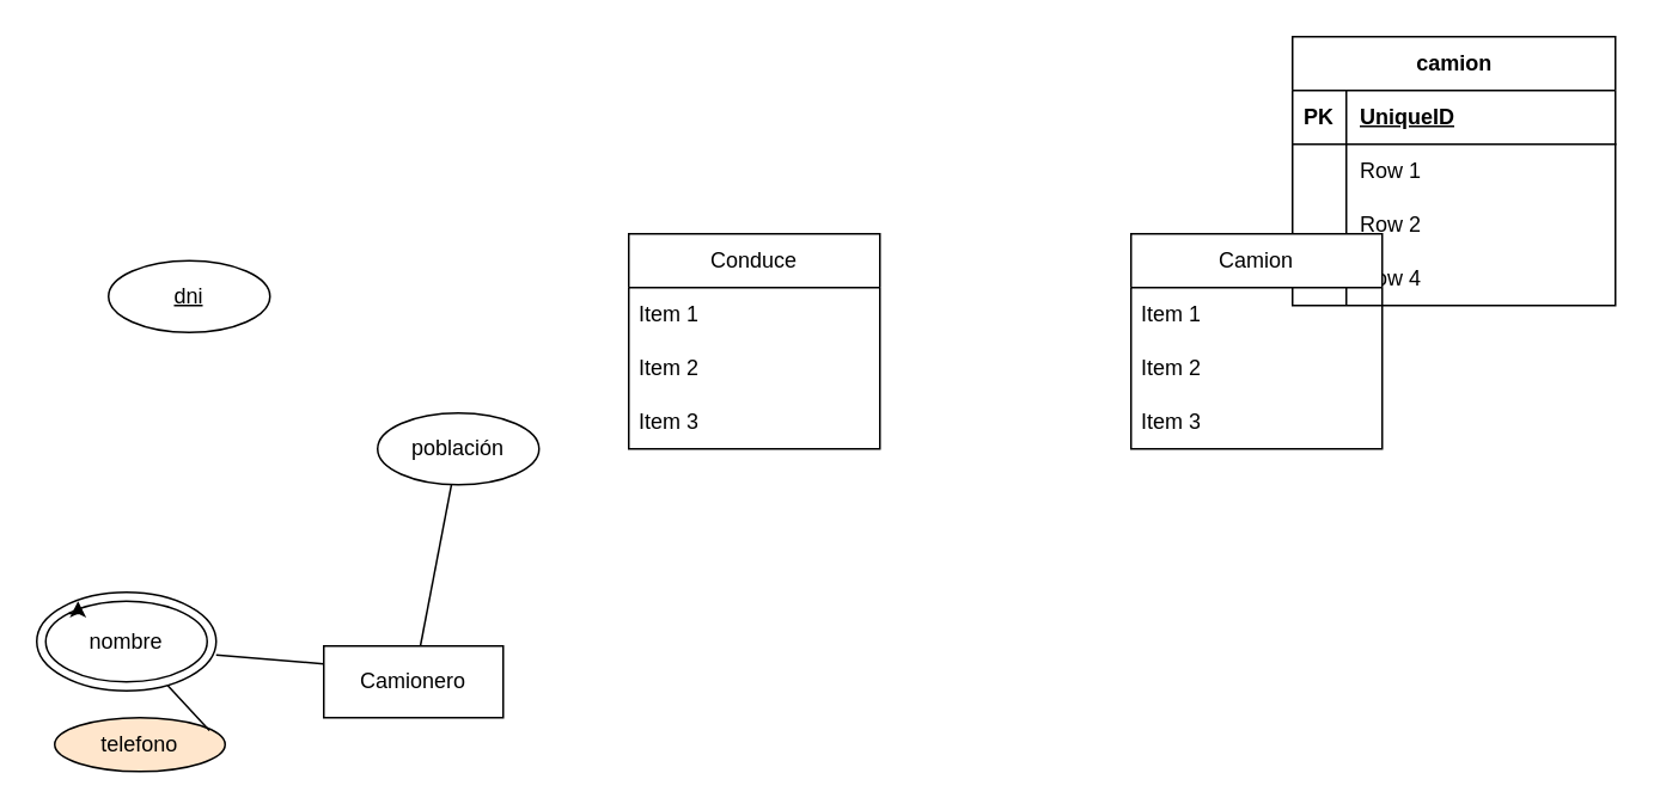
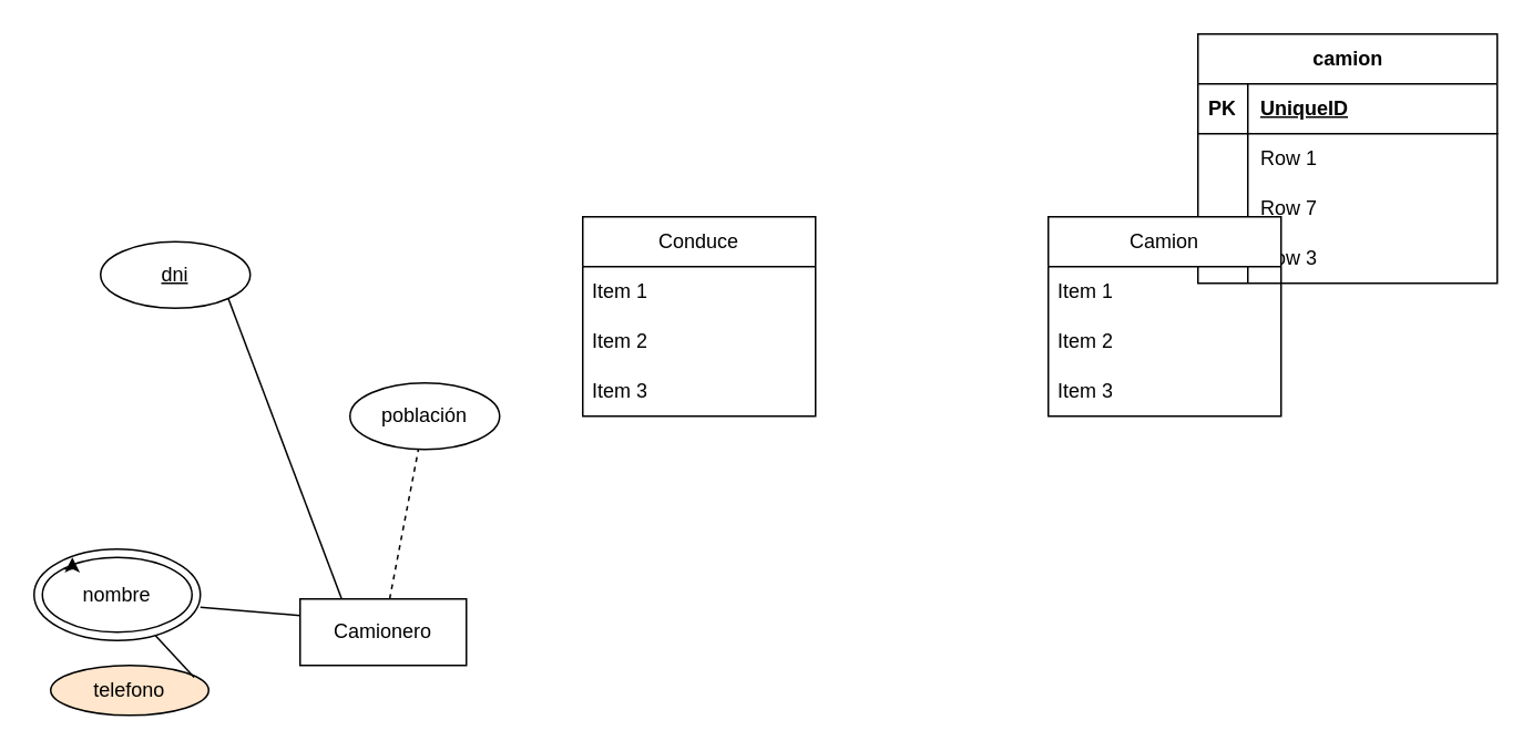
  <mxCell id="0" />
  <mxCell id="1" parent="0" />
  <mxCell id="2" value="Camionero" style="rounded=0;whiteSpace=wrap;html=1;" parent="1" vertex="1"><mxGeometry x="180" y="360" width="100" height="40" as="geometry" /></mxCell>
  <mxCell id="3" value="&lt;u&gt;dni&lt;/u&gt;" style="ellipse;whiteSpace=wrap;html=1;" parent="1" vertex="1"><mxGeometry x="60" y="145" width="90" height="40" as="geometry" /></mxCell>
  <mxCell id="4" value="población" style="ellipse;whiteSpace=wrap;html=1;" parent="1" vertex="1"><mxGeometry x="210" y="230" width="90" height="40" as="geometry" /></mxCell>
  <mxCell id="5" value="telefono" style="ellipse;whiteSpace=wrap;html=1;fillColor=#ffe6cc;" parent="1" vertex="1"><mxGeometry x="30" y="400" width="95" height="30" as="geometry" /></mxCell>
  <mxCell id="6" value="" style="endArrow=none;html=1;rounded=0;exitX=0.908;exitY=0.238;exitDx=0;exitDy=0;exitPerimeter=0;" parent="1" source="5" target="12" edge="1"><mxGeometry width="50" height="50" relative="1" as="geometry"><mxPoint x="140" y="360" as="sourcePoint" /><mxPoint x="190" y="310" as="targetPoint" /></mxGeometry></mxCell>
  <mxCell id="7" value="" style="endArrow=none;html=1;rounded=0;entryX=0;entryY=0.25;entryDx=0;entryDy=0;exitX=1;exitY=0.636;exitDx=0;exitDy=0;exitPerimeter=0;" parent="1" source="11" target="2" edge="1"><mxGeometry width="50" height="50" relative="1" as="geometry"><mxPoint x="110" y="360" as="sourcePoint" /><mxPoint x="180.711" y="370" as="targetPoint" /></mxGeometry></mxCell>
- <mxCell id="9" value="" style="endArrow=none;html=1;rounded=0;" parent="1" source="2" target="4" edge="1"><mxGeometry width="50" height="50" relative="1" as="geometry"><mxPoint x="230" y="350" as="sourcePoint" /><mxPoint x="190" y="310" as="targetPoint" /></mxGeometry></mxCell>
+ <mxCell id="8" value="" style="endArrow=none;html=1;rounded=0;entryX=1;entryY=1;entryDx=0;entryDy=0;exitX=0.25;exitY=0;exitDx=0;exitDy=0;" parent="1" source="2" target="3" edge="1"><mxGeometry width="50" height="50" relative="1" as="geometry"><mxPoint x="200" y="380" as="sourcePoint" /><mxPoint x="220" y="320" as="targetPoint" /></mxGeometry></mxCell>
+ <mxCell id="9" value="" style="endArrow=none;html=1;rounded=0;dashed=1;" parent="1" source="2" target="4" edge="1"><mxGeometry width="50" height="50" relative="1" as="geometry"><mxPoint x="230" y="350" as="sourcePoint" /><mxPoint x="190" y="310" as="targetPoint" /></mxGeometry></mxCell>
  <mxCell id="10" value="" style="group" parent="1" vertex="1" connectable="0"><mxGeometry x="20" y="330" width="100" height="55" as="geometry" /></mxCell>
  <mxCell id="11" value="" style="ellipse;whiteSpace=wrap;html=1;" parent="10" vertex="1"><mxGeometry width="100" height="55" as="geometry" /></mxCell>
  <mxCell id="12" value="nombre" style="ellipse;whiteSpace=wrap;html=1;strokeColor=default;" parent="10" vertex="1"><mxGeometry x="5" y="5" width="90" height="45" as="geometry" /></mxCell>
  <mxCell id="13" style="edgeStyle=orthogonalEdgeStyle;rounded=0;orthogonalLoop=1;jettySize=auto;html=1;exitX=0;exitY=0;exitDx=0;exitDy=0;entryX=0.2;entryY=0;entryDx=0;entryDy=0;entryPerimeter=0;" parent="10" source="12" target="12" edge="1"><mxGeometry relative="1" as="geometry" /></mxCell>
  <mxCell id="14" value="camion" style="shape=table;startSize=30;container=1;collapsible=1;childLayout=tableLayout;fixedRows=1;rowLines=0;fontStyle=1;align=center;resizeLast=1;html=1;" vertex="1" parent="1"><mxGeometry x="720" y="20" width="180" height="150" as="geometry" /></mxCell>
  <mxCell id="15" value="" style="shape=tableRow;horizontal=0;startSize=0;swimlaneHead=0;swimlaneBody=0;fillColor=none;collapsible=0;dropTarget=0;points=[[0,0.5],[1,0.5]];portConstraint=eastwest;top=0;left=0;right=0;bottom=1;" vertex="1" parent="14"><mxGeometry y="30" width="180" height="30" as="geometry" /></mxCell>
  <mxCell id="16" value="PK" style="shape=partialRectangle;connectable=0;fillColor=none;top=0;left=0;bottom=0;right=0;fontStyle=1;overflow=hidden;whiteSpace=wrap;html=1;" vertex="1" parent="15"><mxGeometry width="30" height="30" as="geometry"><mxRectangle width="30" height="30" as="alternateBounds" /></mxGeometry></mxCell>
  <mxCell id="17" value="UniqueID" style="shape=partialRectangle;connectable=0;fillColor=none;top=0;left=0;bottom=0;right=0;align=left;spacingLeft=6;fontStyle=5;overflow=hidden;whiteSpace=wrap;html=1;" vertex="1" parent="15"><mxGeometry x="30" width="150" height="30" as="geometry"><mxRectangle width="150" height="30" as="alternateBounds" /></mxGeometry></mxCell>
  <mxCell id="18" value="" style="shape=tableRow;horizontal=0;startSize=0;swimlaneHead=0;swimlaneBody=0;fillColor=none;collapsible=0;dropTarget=0;points=[[0,0.5],[1,0.5]];portConstraint=eastwest;top=0;left=0;right=0;bottom=0;" vertex="1" parent="14"><mxGeometry y="60" width="180" height="30" as="geometry" /></mxCell>
  <mxCell id="19" value="" style="shape=partialRectangle;connectable=0;fillColor=none;top=0;left=0;bottom=0;right=0;editable=1;overflow=hidden;whiteSpace=wrap;html=1;" vertex="1" parent="18"><mxGeometry width="30" height="30" as="geometry"><mxRectangle width="30" height="30" as="alternateBounds" /></mxGeometry></mxCell>
  <mxCell id="20" value="Row 1" style="shape=partialRectangle;connectable=0;fillColor=none;top=0;left=0;bottom=0;right=0;align=left;spacingLeft=6;overflow=hidden;whiteSpace=wrap;html=1;" vertex="1" parent="18"><mxGeometry x="30" width="150" height="30" as="geometry"><mxRectangle width="150" height="30" as="alternateBounds" /></mxGeometry></mxCell>
  <mxCell id="21" value="" style="shape=tableRow;horizontal=0;startSize=0;swimlaneHead=0;swimlaneBody=0;fillColor=none;collapsible=0;dropTarget=0;points=[[0,0.5],[1,0.5]];portConstraint=eastwest;top=0;left=0;right=0;bottom=0;" vertex="1" parent="14"><mxGeometry y="90" width="180" height="30" as="geometry" /></mxCell>
  <mxCell id="22" value="" style="shape=partialRectangle;connectable=0;fillColor=none;top=0;left=0;bottom=0;right=0;editable=1;overflow=hidden;whiteSpace=wrap;html=1;" vertex="1" parent="21"><mxGeometry width="30" height="30" as="geometry"><mxRectangle width="30" height="30" as="alternateBounds" /></mxGeometry></mxCell>
- <mxCell id="23" value="Row 2" style="shape=partialRectangle;connectable=0;fillColor=none;top=0;left=0;bottom=0;right=0;align=left;spacingLeft=6;overflow=hidden;whiteSpace=wrap;html=1;" vertex="1" parent="21"><mxGeometry x="30" width="150" height="30" as="geometry"><mxRectangle width="150" height="30" as="alternateBounds" /></mxGeometry></mxCell>
+ <mxCell id="23" value="Row 7" style="shape=partialRectangle;connectable=0;fillColor=none;top=0;left=0;bottom=0;right=0;align=left;spacingLeft=6;overflow=hidden;whiteSpace=wrap;html=1;" vertex="1" parent="21"><mxGeometry x="30" width="150" height="30" as="geometry"><mxRectangle width="150" height="30" as="alternateBounds" /></mxGeometry></mxCell>
  <mxCell id="24" value="" style="shape=tableRow;horizontal=0;startSize=0;swimlaneHead=0;swimlaneBody=0;fillColor=none;collapsible=0;dropTarget=0;points=[[0,0.5],[1,0.5]];portConstraint=eastwest;top=0;left=0;right=0;bottom=0;" vertex="1" parent="14"><mxGeometry y="120" width="180" height="30" as="geometry" /></mxCell>
  <mxCell id="25" value="" style="shape=partialRectangle;connectable=0;fillColor=none;top=0;left=0;bottom=0;right=0;editable=1;overflow=hidden;whiteSpace=wrap;html=1;" vertex="1" parent="24"><mxGeometry width="30" height="30" as="geometry"><mxRectangle width="30" height="30" as="alternateBounds" /></mxGeometry></mxCell>
- <mxCell id="26" value="Row 4" style="shape=partialRectangle;connectable=0;fillColor=none;top=0;left=0;bottom=0;right=0;align=left;spacingLeft=6;overflow=hidden;whiteSpace=wrap;html=1;" vertex="1" parent="24"><mxGeometry x="30" width="150" height="30" as="geometry"><mxRectangle width="150" height="30" as="alternateBounds" /></mxGeometry></mxCell>
+ <mxCell id="26" value="Row 3" style="shape=partialRectangle;connectable=0;fillColor=none;top=0;left=0;bottom=0;right=0;align=left;spacingLeft=6;overflow=hidden;whiteSpace=wrap;html=1;" vertex="1" parent="24"><mxGeometry x="30" width="150" height="30" as="geometry"><mxRectangle width="150" height="30" as="alternateBounds" /></mxGeometry></mxCell>
  <mxCell id="27" value="Conduce" style="swimlane;fontStyle=0;childLayout=stackLayout;horizontal=1;startSize=30;horizontalStack=0;resizeParent=1;resizeParentMax=0;resizeLast=0;collapsible=1;marginBottom=0;whiteSpace=wrap;html=1;" vertex="1" parent="1"><mxGeometry x="350" y="130" width="140" height="120" as="geometry" /></mxCell>
  <mxCell id="28" value="Item 1" style="text;strokeColor=none;fillColor=none;align=left;verticalAlign=middle;spacingLeft=4;spacingRight=4;overflow=hidden;points=[[0,0.5],[1,0.5]];portConstraint=eastwest;rotatable=0;whiteSpace=wrap;html=1;" vertex="1" parent="27"><mxGeometry y="30" width="140" height="30" as="geometry" /></mxCell>
  <mxCell id="29" value="Item 2" style="text;strokeColor=none;fillColor=none;align=left;verticalAlign=middle;spacingLeft=4;spacingRight=4;overflow=hidden;points=[[0,0.5],[1,0.5]];portConstraint=eastwest;rotatable=0;whiteSpace=wrap;html=1;" vertex="1" parent="27"><mxGeometry y="60" width="140" height="30" as="geometry" /></mxCell>
  <mxCell id="30" value="Item 3" style="text;strokeColor=none;fillColor=none;align=left;verticalAlign=middle;spacingLeft=4;spacingRight=4;overflow=hidden;points=[[0,0.5],[1,0.5]];portConstraint=eastwest;rotatable=0;whiteSpace=wrap;html=1;" vertex="1" parent="27"><mxGeometry y="90" width="140" height="30" as="geometry" /></mxCell>
  <mxCell id="31" value="Camion" style="swimlane;fontStyle=0;childLayout=stackLayout;horizontal=1;startSize=30;horizontalStack=0;resizeParent=1;resizeParentMax=0;resizeLast=0;collapsible=1;marginBottom=0;whiteSpace=wrap;html=1;" vertex="1" parent="1"><mxGeometry x="630" y="130" width="140" height="120" as="geometry" /></mxCell>
  <mxCell id="32" value="Item 1" style="text;strokeColor=none;fillColor=none;align=left;verticalAlign=middle;spacingLeft=4;spacingRight=4;overflow=hidden;points=[[0,0.5],[1,0.5]];portConstraint=eastwest;rotatable=0;whiteSpace=wrap;html=1;" vertex="1" parent="31"><mxGeometry y="30" width="140" height="30" as="geometry" /></mxCell>
  <mxCell id="33" value="Item 2" style="text;strokeColor=none;fillColor=none;align=left;verticalAlign=middle;spacingLeft=4;spacingRight=4;overflow=hidden;points=[[0,0.5],[1,0.5]];portConstraint=eastwest;rotatable=0;whiteSpace=wrap;html=1;" vertex="1" parent="31"><mxGeometry y="60" width="140" height="30" as="geometry" /></mxCell>
  <mxCell id="34" value="Item 3" style="text;strokeColor=none;fillColor=none;align=left;verticalAlign=middle;spacingLeft=4;spacingRight=4;overflow=hidden;points=[[0,0.5],[1,0.5]];portConstraint=eastwest;rotatable=0;whiteSpace=wrap;html=1;" vertex="1" parent="31"><mxGeometry y="90" width="140" height="30" as="geometry" /></mxCell>
